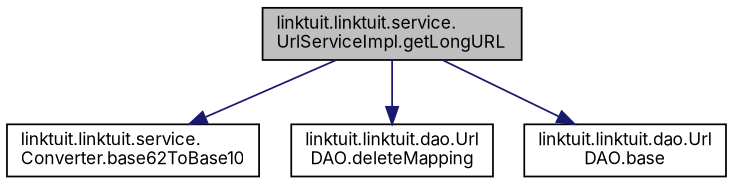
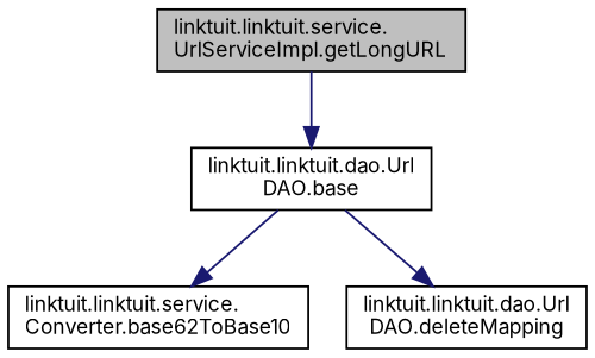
  digraph {
    fontname=Inter
    rankdir=TB
    node [color=black fillcolor=white fontname=Inter fontsize=10 shape=record style=filled]
    edge [color=midnightblue fontname=Inter fontsize=10 labelfontname=Helvetica labelfontsize=10 style=solid]
    n1 [fillcolor=grey75 fontcolor=black height=0.2 label="linktuit.linktuit.service.\lUrlServiceImpl.getLongURL" width=0.4]
    n2 [height=0.2 label="linktuit.linktuit.service.\lConverter.base62ToBase10" width=0.4]
    n3 [height=0.2 label="linktuit.linktuit.dao.Url\lDAO.deleteMapping" width=0.4]
    n4 [height=0.2 label="linktuit.linktuit.dao.Url\lDAO.base" width=0.4]
-   n1 -> n2
-   n1 -> n3
+   n4 -> n2
+   n4 -> n3
    n1 -> n4
  }
